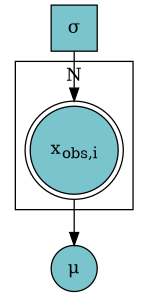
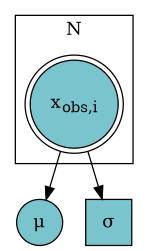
  digraph {
    compound=true
    rankdir=TB
    node [color=black fillcolor=cadetblue3 fixedsize=false style=filled]
    n1 [label=<x<SUB>obs,i</SUB>> shape=doublecircle]
    n2 [label="&mu;" shape=circle]
    n3 [label="&sigma;" shape=square]
    subgraph cluster_1 {
      label=N
      n1
    }
    n1 -> n2
-   n3 -> n1
+   n1 -> n3
  }
